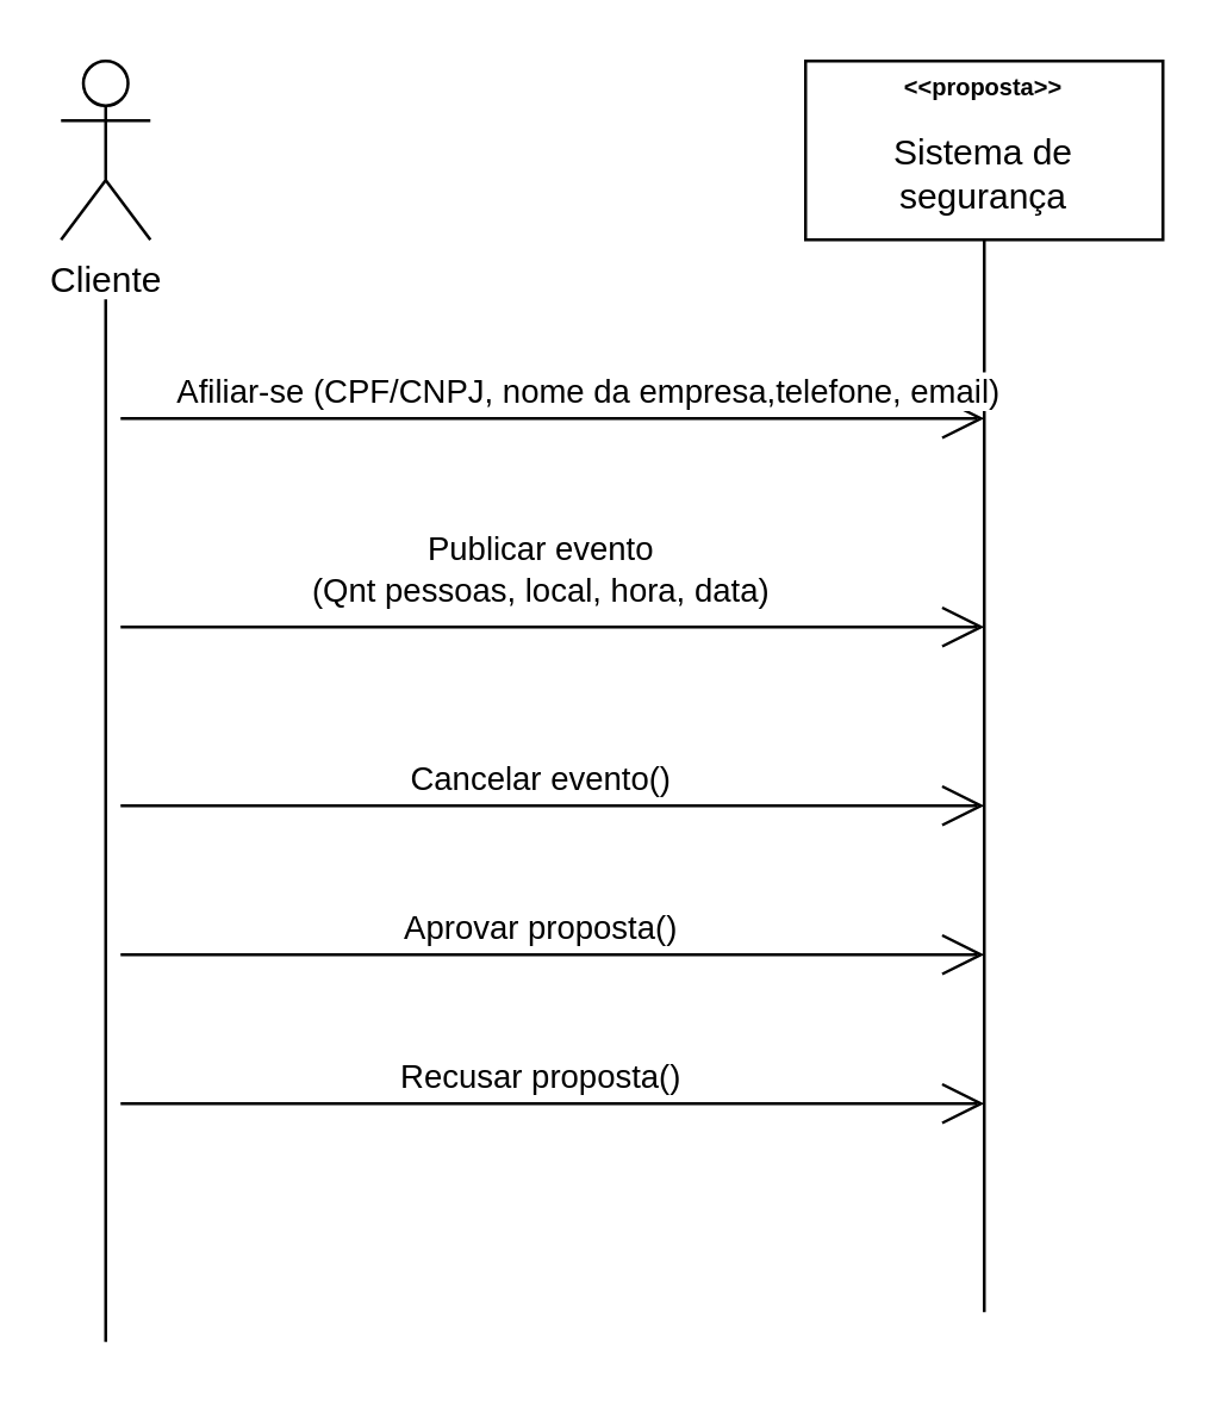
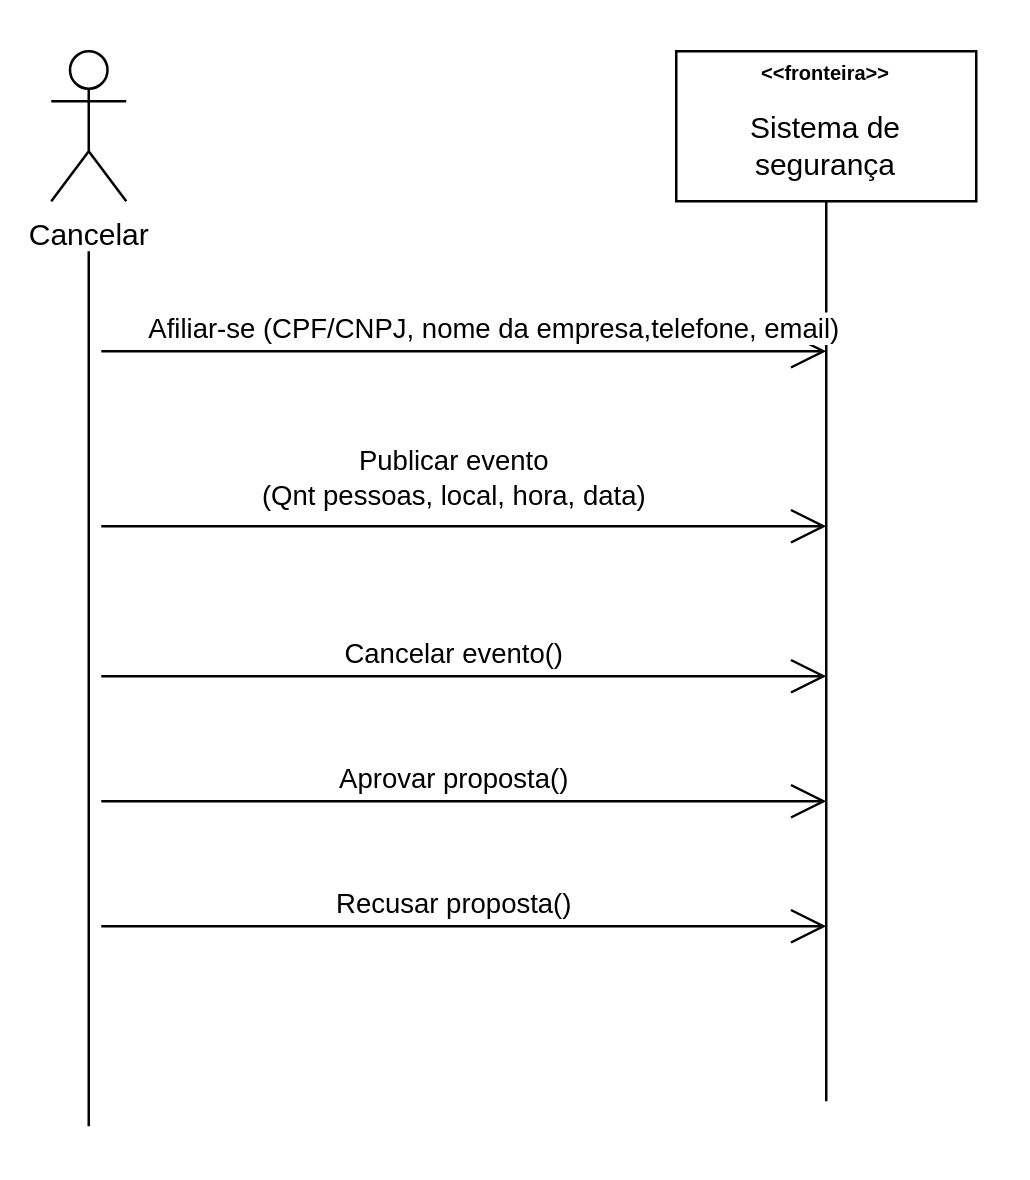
  <mxCell id="0" />
  <mxCell id="1" parent="0" />
- <mxCell id="2" value="&lt;div style=&quot;line-height: 0%;&quot;&gt;&lt;b style=&quot;background-color: initial;&quot;&gt;&lt;font style=&quot;font-size: 8px;&quot;&gt;&amp;lt;&amp;lt;proposta&amp;gt;&amp;gt;&lt;/font&gt;&lt;/b&gt;&lt;/div&gt;&lt;br&gt;Sistema de segurança" style="rounded=0;whiteSpace=wrap;html=1;align=center;" parent="1" vertex="1"><mxGeometry x="270" y="20" width="120" height="60" as="geometry" /></mxCell>
- <mxCell id="3" value="Cliente&lt;br&gt;" style="shape=umlActor;verticalLabelPosition=bottom;verticalAlign=top;html=1;outlineConnect=0;" parent="1" vertex="1"><mxGeometry x="20" y="20" width="30" height="60" as="geometry" /></mxCell>
+ <mxCell id="2" value="&lt;div style=&quot;line-height: 0%;&quot;&gt;&lt;b style=&quot;background-color: initial;&quot;&gt;&lt;font style=&quot;font-size: 8px;&quot;&gt;&amp;lt;&amp;lt;fronteira&amp;gt;&amp;gt;&lt;/font&gt;&lt;/b&gt;&lt;/div&gt;&lt;br&gt;Sistema de segurança" style="rounded=0;whiteSpace=wrap;html=1;align=center;" parent="1" vertex="1"><mxGeometry x="270" y="20" width="120" height="60" as="geometry" /></mxCell>
+ <mxCell id="3" value="Cancelar&lt;br&gt;" style="shape=umlActor;verticalLabelPosition=bottom;verticalAlign=top;html=1;outlineConnect=0;" parent="1" vertex="1"><mxGeometry x="20" y="20" width="30" height="60" as="geometry" /></mxCell>
  <mxCell id="4" value="" style="endArrow=none;html=1;rounded=0;" parent="1" edge="1"><mxGeometry width="50" height="50" relative="1" as="geometry"><mxPoint x="35" y="450" as="sourcePoint" /><mxPoint x="35" y="100" as="targetPoint" /></mxGeometry></mxCell>
  <mxCell id="5" value="" style="endArrow=none;html=1;rounded=0;entryX=0.5;entryY=1;entryDx=0;entryDy=0;" parent="1" target="2" edge="1"><mxGeometry width="50" height="50" relative="1" as="geometry"><mxPoint x="330" y="440" as="sourcePoint" /><mxPoint x="160" y="160" as="targetPoint" /></mxGeometry></mxCell>
  <mxCell id="6" value="" style="endArrow=open;endFill=1;endSize=12;html=1;rounded=0;" parent="1" edge="1"><mxGeometry width="160" relative="1" as="geometry"><mxPoint x="40" y="140" as="sourcePoint" /><mxPoint x="330" y="140" as="targetPoint" /></mxGeometry></mxCell>
  <mxCell id="7" value="Afiliar-se (CPF/CNPJ, nome da empresa,telefone, email)" style="edgeLabel;html=1;align=center;verticalAlign=middle;resizable=0;points=[];" parent="6" connectable="0" vertex="1"><mxGeometry x="0.172" y="2" relative="1" as="geometry"><mxPoint x="-13" y="-8" as="offset" /></mxGeometry></mxCell>
  <mxCell id="8" value="" style="endArrow=open;endFill=1;endSize=12;html=1;rounded=0;" parent="1" edge="1"><mxGeometry width="160" relative="1" as="geometry"><mxPoint x="40" y="210" as="sourcePoint" /><mxPoint x="330" y="210" as="targetPoint" /></mxGeometry></mxCell>
  <mxCell id="9" value="Publicar evento&lt;br&gt;(Qnt pessoas, local, hora, data)" style="edgeLabel;html=1;align=center;verticalAlign=middle;resizable=0;points=[];" parent="8" connectable="0" vertex="1"><mxGeometry x="0.172" y="2" relative="1" as="geometry"><mxPoint x="-29" y="-18" as="offset" /></mxGeometry></mxCell>
  <mxCell id="10" value="" style="endArrow=open;endFill=1;endSize=12;html=1;rounded=0;" parent="1" edge="1"><mxGeometry width="160" relative="1" as="geometry"><mxPoint x="40" y="320" as="sourcePoint" /><mxPoint x="330" y="320" as="targetPoint" /></mxGeometry></mxCell>
  <mxCell id="11" value="Aprovar proposta()" style="edgeLabel;html=1;align=center;verticalAlign=middle;resizable=0;points=[];" parent="10" connectable="0" vertex="1"><mxGeometry x="0.172" y="2" relative="1" as="geometry"><mxPoint x="-29" y="-8" as="offset" /></mxGeometry></mxCell>
  <mxCell id="12" value="" style="endArrow=open;endFill=1;endSize=12;html=1;rounded=0;" parent="1" edge="1"><mxGeometry width="160" relative="1" as="geometry"><mxPoint x="40" y="270" as="sourcePoint" /><mxPoint x="330" y="270" as="targetPoint" /></mxGeometry></mxCell>
  <mxCell id="13" value="Cancelar evento()" style="edgeLabel;html=1;align=center;verticalAlign=middle;resizable=0;points=[];" parent="12" connectable="0" vertex="1"><mxGeometry x="0.172" y="2" relative="1" as="geometry"><mxPoint x="-29" y="-8" as="offset" /></mxGeometry></mxCell>
  <mxCell id="14" value="" style="endArrow=open;endFill=1;endSize=12;html=1;rounded=0;" parent="1" edge="1"><mxGeometry width="160" relative="1" as="geometry"><mxPoint x="40" y="370" as="sourcePoint" /><mxPoint x="330" y="370" as="targetPoint" /></mxGeometry></mxCell>
  <mxCell id="15" value="Recusar proposta()" style="edgeLabel;html=1;align=center;verticalAlign=middle;resizable=0;points=[];" parent="14" connectable="0" vertex="1"><mxGeometry x="0.172" y="2" relative="1" as="geometry"><mxPoint x="-29" y="-8" as="offset" /></mxGeometry></mxCell>
